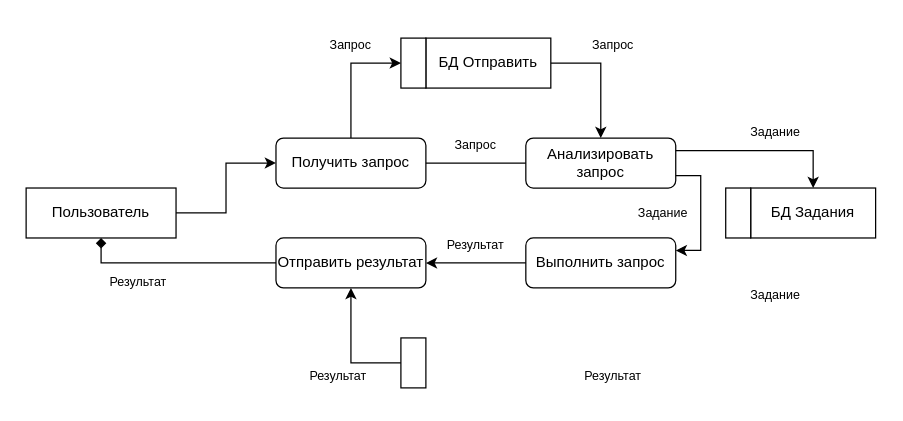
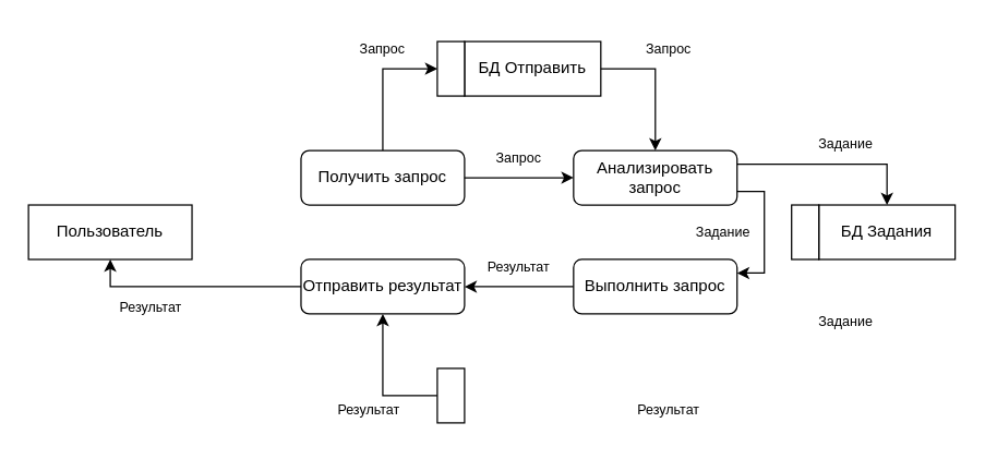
  <mxCell id="0" />
  <mxCell id="1" parent="0" />
  <mxCell id="2" value="Пользователь" style="rounded=0;whiteSpace=wrap;html=1;" vertex="1" parent="1"><mxGeometry x="20" y="150" width="120" height="40" as="geometry" /></mxCell>
  <mxCell id="3" value="Получить запрос" style="rounded=1;whiteSpace=wrap;html=1;" vertex="1" parent="1"><mxGeometry x="220" y="110" width="120" height="40" as="geometry" /></mxCell>
  <mxCell id="4" value="Анализировать запрос" style="rounded=1;whiteSpace=wrap;html=1;" vertex="1" parent="1"><mxGeometry x="420" y="110" width="120" height="40" as="geometry" /></mxCell>
  <mxCell id="5" value="Выполнить запрос" style="rounded=1;whiteSpace=wrap;html=1;" vertex="1" parent="1"><mxGeometry x="420" y="190" width="120" height="40" as="geometry" /></mxCell>
  <mxCell id="6" value="Отправить результат" style="rounded=1;whiteSpace=wrap;html=1;" vertex="1" parent="1"><mxGeometry x="220" y="190" width="120" height="40" as="geometry" /></mxCell>
- <mxCell id="7" value="" style="endArrow=classic;html=1;rounded=0;exitX=1;exitY=0.5;exitDx=0;exitDy=0;entryX=0;entryY=0.5;entryDx=0;entryDy=0;strokeWidth=1;" edge="1" parent="1" source="2" target="3"><mxGeometry width="50" height="50" relative="1" as="geometry"><mxPoint x="160" y="230" as="sourcePoint" /><mxPoint x="210" y="180" as="targetPoint" /><Array as="points"><mxPoint x="180" y="170" /><mxPoint x="180" y="130" /></Array></mxGeometry></mxCell>
  <mxCell id="8" value="БД Отправить" style="rounded=0;whiteSpace=wrap;html=1;" vertex="1" parent="1"><mxGeometry x="340" y="30" width="100" height="40" as="geometry" /></mxCell>
  <mxCell id="9" value="" style="rounded=0;whiteSpace=wrap;html=1;" vertex="1" parent="1"><mxGeometry x="320" y="30" width="20" height="40" as="geometry" /></mxCell>
  <mxCell id="10" value="" style="endArrow=classic;html=1;rounded=0;exitX=0.5;exitY=0;exitDx=0;exitDy=0;entryX=0;entryY=0.5;entryDx=0;entryDy=0;" edge="1" parent="1" source="3" target="9"><mxGeometry width="50" height="50" relative="1" as="geometry"><mxPoint x="300" y="180" as="sourcePoint" /><mxPoint x="350" y="130" as="targetPoint" /><Array as="points"><mxPoint x="280" y="50" /></Array></mxGeometry></mxCell>
  <mxCell id="11" value="&lt;font style=&quot;font-size: 10px;&quot;&gt;Запрос&lt;/font&gt;" style="text;html=1;align=center;verticalAlign=middle;whiteSpace=wrap;rounded=0;" vertex="1" parent="1"><mxGeometry x="250" y="20" width="60" height="30" as="geometry" /></mxCell>
- <mxCell id="12" value="" style="endArrow=none;html=1;rounded=0;entryX=0;entryY=0.5;entryDx=0;entryDy=0;exitX=1;exitY=0.5;exitDx=0;exitDy=0;" edge="1" parent="1" source="3" target="4"><mxGeometry width="50" height="50" relative="1" as="geometry"><mxPoint x="300" y="180" as="sourcePoint" /><mxPoint x="350" y="130" as="targetPoint" /></mxGeometry></mxCell>
+ <mxCell id="12" value="" style="endArrow=classic;html=1;rounded=0;entryX=0;entryY=0.5;entryDx=0;entryDy=0;exitX=1;exitY=0.5;exitDx=0;exitDy=0;" edge="1" parent="1" source="3" target="4"><mxGeometry width="50" height="50" relative="1" as="geometry"><mxPoint x="300" y="180" as="sourcePoint" /><mxPoint x="350" y="130" as="targetPoint" /></mxGeometry></mxCell>
  <mxCell id="13" value="" style="endArrow=classic;html=1;rounded=0;entryX=0.5;entryY=0;entryDx=0;entryDy=0;" edge="1" parent="1" target="4"><mxGeometry width="50" height="50" relative="1" as="geometry"><mxPoint x="440" y="50" as="sourcePoint" /><mxPoint x="490" y="0" as="targetPoint" /><Array as="points"><mxPoint x="480" y="50" /></Array></mxGeometry></mxCell>
  <mxCell id="14" value="&lt;font style=&quot;font-size: 10px;&quot;&gt;Запрос&lt;/font&gt;" style="text;html=1;align=center;verticalAlign=middle;whiteSpace=wrap;rounded=0;" vertex="1" parent="1"><mxGeometry x="460" y="20" width="60" height="30" as="geometry" /></mxCell>
  <mxCell id="15" value="&lt;font style=&quot;font-size: 10px;&quot;&gt;Запрос&lt;/font&gt;" style="text;html=1;align=center;verticalAlign=middle;whiteSpace=wrap;rounded=0;" vertex="1" parent="1"><mxGeometry x="350" y="100" width="60" height="30" as="geometry" /></mxCell>
  <mxCell id="16" value="" style="endArrow=classic;html=1;rounded=0;exitX=1;exitY=0.75;exitDx=0;exitDy=0;entryX=1;entryY=0.25;entryDx=0;entryDy=0;" edge="1" parent="1" source="4" target="5"><mxGeometry width="50" height="50" relative="1" as="geometry"><mxPoint x="300" y="180" as="sourcePoint" /><mxPoint x="350" y="130" as="targetPoint" /><Array as="points"><mxPoint x="560" y="140" /><mxPoint x="560" y="200" /></Array></mxGeometry></mxCell>
  <mxCell id="17" value="БД Задания" style="rounded=0;whiteSpace=wrap;html=1;" vertex="1" parent="1"><mxGeometry x="600" y="150" width="100" height="40" as="geometry" /></mxCell>
  <mxCell id="18" value="" style="rounded=0;whiteSpace=wrap;html=1;" vertex="1" parent="1"><mxGeometry x="580" y="150" width="20" height="40" as="geometry" /></mxCell>
  <mxCell id="19" value="" style="endArrow=classic;html=1;rounded=0;exitX=1;exitY=0.25;exitDx=0;exitDy=0;entryX=0.5;entryY=0;entryDx=0;entryDy=0;" edge="1" parent="1" source="4" target="17"><mxGeometry width="50" height="50" relative="1" as="geometry"><mxPoint x="460" y="110" as="sourcePoint" /><mxPoint x="510" y="60" as="targetPoint" /><Array as="points"><mxPoint x="650" y="120" /></Array></mxGeometry></mxCell>
  <mxCell id="20" value="&lt;font style=&quot;font-size: 10px;&quot;&gt;Задание&lt;/font&gt;" style="text;html=1;align=center;verticalAlign=middle;whiteSpace=wrap;rounded=0;" vertex="1" parent="1"><mxGeometry x="500" y="155" width="60" height="30" as="geometry" /></mxCell>
  <mxCell id="21" value="&lt;font style=&quot;font-size: 10px;&quot;&gt;Задание&lt;/font&gt;" style="text;html=1;align=center;verticalAlign=middle;whiteSpace=wrap;rounded=0;" vertex="1" parent="1"><mxGeometry x="590" y="90" width="60" height="30" as="geometry" /></mxCell>
  <mxCell id="22" value="&lt;font style=&quot;font-size: 10px;&quot;&gt;Задание&lt;/font&gt;" style="text;html=1;align=center;verticalAlign=middle;whiteSpace=wrap;rounded=0;" vertex="1" parent="1"><mxGeometry x="590" y="220" width="60" height="30" as="geometry" /></mxCell>
  <mxCell id="23" value="" style="rounded=0;whiteSpace=wrap;html=1;" vertex="1" parent="1"><mxGeometry x="320" y="270" width="20" height="40" as="geometry" /></mxCell>
  <mxCell id="24" value="" style="endArrow=classic;html=1;rounded=0;exitX=0;exitY=0.5;exitDx=0;exitDy=0;entryX=0.5;entryY=1;entryDx=0;entryDy=0;" edge="1" parent="1" source="23" target="6"><mxGeometry width="50" height="50" relative="1" as="geometry"><mxPoint x="340" y="190" as="sourcePoint" /><mxPoint x="390" y="140" as="targetPoint" /><Array as="points"><mxPoint x="280" y="290" /></Array></mxGeometry></mxCell>
  <mxCell id="25" value="" style="endArrow=classic;html=1;rounded=0;exitX=0;exitY=0.5;exitDx=0;exitDy=0;entryX=1;entryY=0.5;entryDx=0;entryDy=0;" edge="1" parent="1" source="5" target="6"><mxGeometry width="50" height="50" relative="1" as="geometry"><mxPoint x="340" y="190" as="sourcePoint" /><mxPoint x="390" y="140" as="targetPoint" /></mxGeometry></mxCell>
  <mxCell id="26" value="&lt;font style=&quot;font-size: 10px;&quot;&gt;Результат&lt;/font&gt;" style="text;html=1;align=center;verticalAlign=middle;whiteSpace=wrap;rounded=0;" vertex="1" parent="1"><mxGeometry x="460" y="285" width="60" height="30" as="geometry" /></mxCell>
  <mxCell id="27" value="&lt;font style=&quot;font-size: 10px;&quot;&gt;Результат&lt;/font&gt;" style="text;html=1;align=center;verticalAlign=middle;whiteSpace=wrap;rounded=0;" vertex="1" parent="1"><mxGeometry x="240" y="285" width="60" height="30" as="geometry" /></mxCell>
  <mxCell id="28" value="&lt;font style=&quot;font-size: 10px;&quot;&gt;Результат&lt;/font&gt;" style="text;html=1;align=center;verticalAlign=middle;whiteSpace=wrap;rounded=0;" vertex="1" parent="1"><mxGeometry x="350" y="180" width="60" height="30" as="geometry" /></mxCell>
- <mxCell id="29" value="" style="endArrow=diamond;html=1;rounded=0;exitX=0;exitY=0.5;exitDx=0;exitDy=0;entryX=0.5;entryY=1;entryDx=0;entryDy=0;" edge="1" parent="1" source="6" target="2"><mxGeometry width="50" height="50" relative="1" as="geometry"><mxPoint x="110" y="190" as="sourcePoint" /><mxPoint x="160" y="140" as="targetPoint" /><Array as="points"><mxPoint x="80" y="210" /></Array></mxGeometry></mxCell>
+ <mxCell id="29" value="" style="endArrow=classic;html=1;rounded=0;exitX=0;exitY=0.5;exitDx=0;exitDy=0;entryX=0.5;entryY=1;entryDx=0;entryDy=0;" edge="1" parent="1" source="6" target="2"><mxGeometry width="50" height="50" relative="1" as="geometry"><mxPoint x="110" y="190" as="sourcePoint" /><mxPoint x="160" y="140" as="targetPoint" /><Array as="points"><mxPoint x="80" y="210" /></Array></mxGeometry></mxCell>
  <mxCell id="30" value="&lt;font style=&quot;font-size: 10px;&quot;&gt;Результат&lt;/font&gt;" style="text;html=1;align=center;verticalAlign=middle;whiteSpace=wrap;rounded=0;" vertex="1" parent="1"><mxGeometry x="80" y="210" width="60" height="30" as="geometry" /></mxCell>
